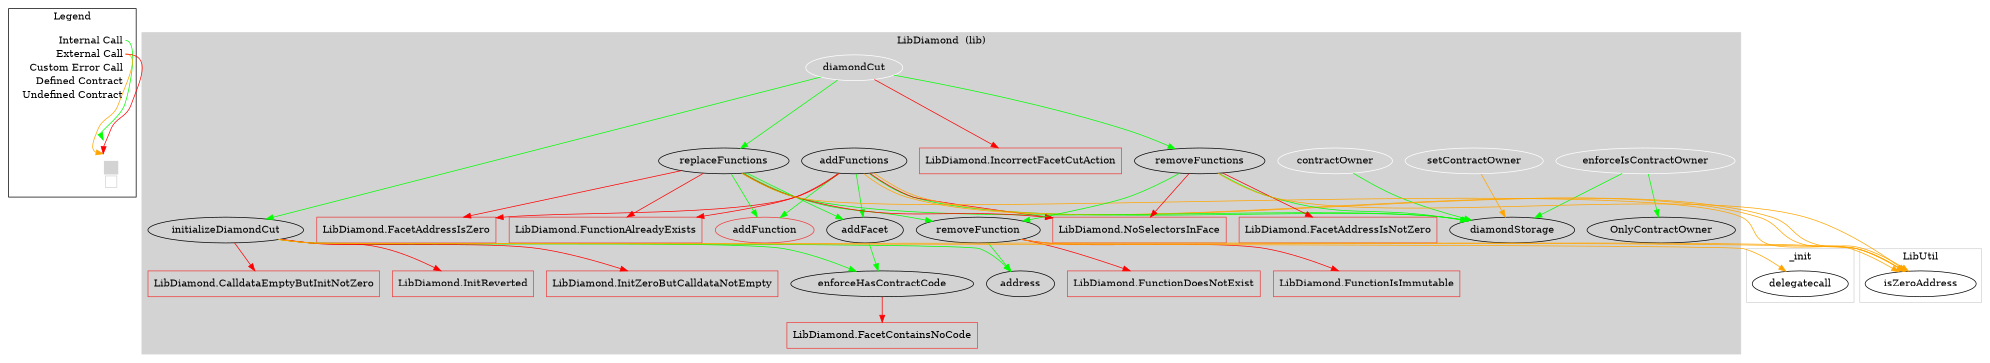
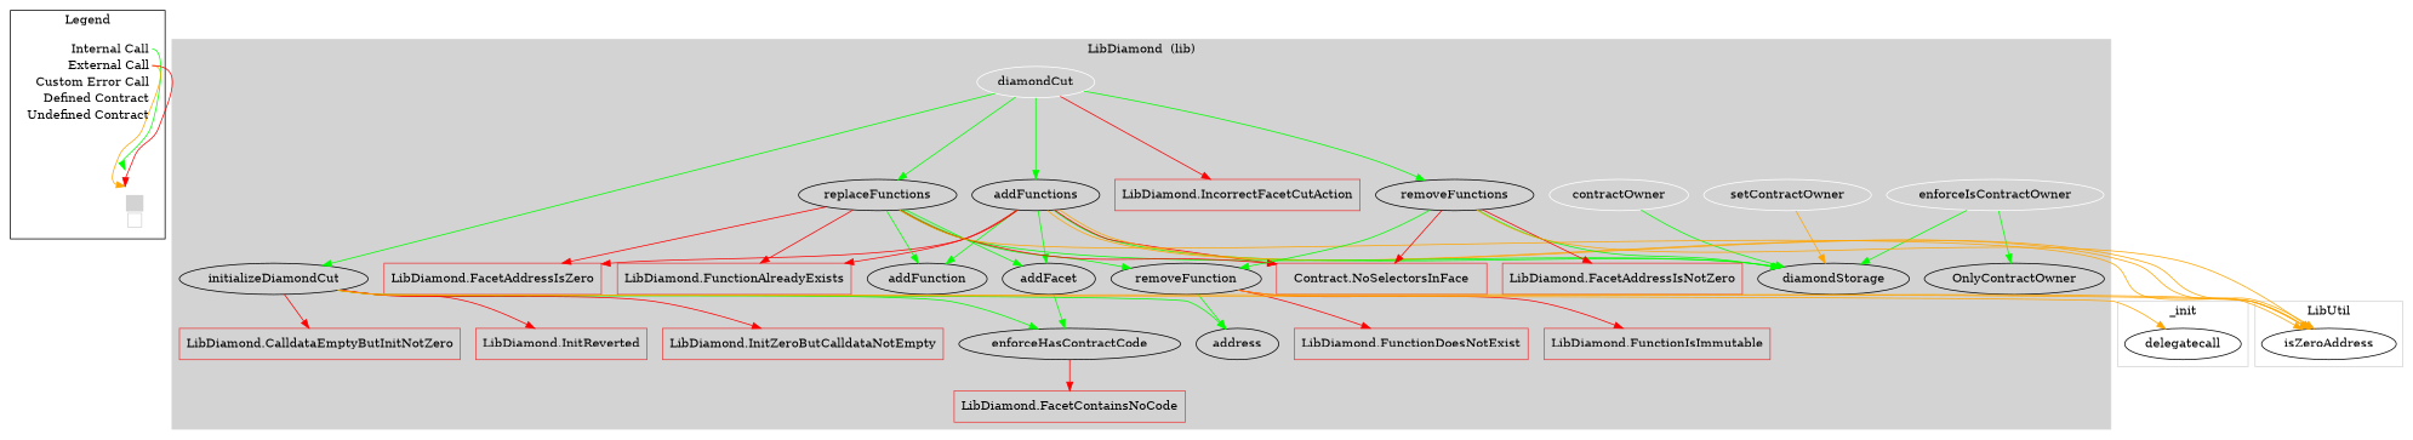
  digraph {
    compound=true
    rankdir=TB
    edge [color=green]
    n1 [label=<<table border="0" cellpadding="2" cellspacing="0" cellborder="0">   <tr><td align="right" port="i1">Internal Call</td></tr>   <tr><td align="right" port="i2">External Call</td></tr>   <tr><td align="right" port="i2">Custom Error Call</td></tr>   <tr><td align="right" port="i3">Defined Contract</td></tr>   <tr><td align="right" port="i4">Undefined Contract</td></tr>   </table>> shape=plaintext]
    n2 [label=<<table border="0" cellpadding="2" cellspacing="0" cellborder="0">   <tr><td port="i1">&nbsp;&nbsp;&nbsp;</td></tr>   <tr><td port="i2">&nbsp;&nbsp;&nbsp;</td></tr>   <tr><td port="i3" bgcolor="lightgray">&nbsp;&nbsp;&nbsp;</td></tr>   <tr><td port="i4">     <table border="1" cellborder="0" cellspacing="0" cellpadding="7" color="lightgray">       <tr>        <td></td>       </tr>      </table>   </td></tr>   </table>> shape=plaintext]
    n3 [label=diamondStorage]
    n4 [color=white label=setContractOwner]
    n5 [color=white label=contractOwner]
    n6 [color=white label=enforceIsContractOwner]
    n7 [color=white label=diamondCut]
    n8 [label=addFunctions]
    n9 [label=replaceFunctions]
    n10 [label=removeFunctions]
    n11 [label=addFacet]
-   n12 [label=addFunction color=brown2]
+   n12 [label=addFunction]
    n13 [label=removeFunction]
    n14 [label=initializeDiamondCut]
    n15 [label=enforceHasContractCode]
    n16 [label=OnlyContractOwner]
    "LibDiamond.IncorrectFacetCutAction" [color=brown2 shape=box]
-   "LibDiamond.NoSelectorsInFace" [color=brown2 shape=box]
+   "LibDiamond.NoSelectorsInFace" [color=brown2 shape=box label="Contract.NoSelectorsInFace"]
    "LibDiamond.FacetAddressIsZero" [color=brown2 shape=box]
    "LibDiamond.FunctionAlreadyExists" [color=brown2 shape=box]
    "LibDiamond.FacetAddressIsNotZero" [color=brown2 shape=box]
    "LibDiamond.FunctionDoesNotExist" [color=brown2 shape=box]
    n23 [label=address]
    "LibDiamond.FunctionIsImmutable" [color=brown2 shape=box]
    "LibDiamond.InitZeroButCalldataNotEmpty" [color=brown2 shape=box]
    "LibDiamond.CalldataEmptyButInitNotZero" [color=brown2 shape=box]
    "LibDiamond.InitReverted" [color=brown2 shape=box]
    "LibDiamond.FacetContainsNoCode" [color=brown2 shape=box]
    n29 [label=isZeroAddress]
    n30 [label=delegatecall]
    subgraph cluster_1 {
      label=Legend
      n1
      n2
    }
    subgraph cluster_2 {
      bgcolor=lightgray
      color=lightgray
      label="LibDiamond  (lib)"
      style=filled
      n3
      n4
      n5
      n6
      n7
      n8
      n9
      n10
      n11
      n12
      n13
      n14
      n15
      n16
      "LibDiamond.IncorrectFacetCutAction"
      "LibDiamond.NoSelectorsInFace"
      "LibDiamond.FacetAddressIsZero"
      "LibDiamond.FunctionAlreadyExists"
      "LibDiamond.FacetAddressIsNotZero"
      "LibDiamond.FunctionDoesNotExist"
      n23
      "LibDiamond.FunctionIsImmutable"
      "LibDiamond.InitZeroButCalldataNotEmpty"
      "LibDiamond.CalldataEmptyButInitNotZero"
      "LibDiamond.InitReverted"
      "LibDiamond.FacetContainsNoCode"
    }
    subgraph cluster_3 {
      color=lightgray
      label=LibUtil
      n29
    }
    subgraph cluster_4 {
      color=lightgray
      label=_init
      n30
    }
    n1 -> n2 [headport="i1:w" tailport="i1:e"]
    n1 -> n2 [color=orange headport="i2:w" tailport="i2:e"]
    n1 -> n2 [color=red headport="i2:w" tailport="i2:e"]
    n4 -> n3 [color=orange]
    n5 -> n3
    n6 -> n3
    n6 -> n16
+   n7 -> n8
    n7 -> n9
    n7 -> n10
    n7 -> n14
    n7 -> "LibDiamond.IncorrectFacetCutAction" [color=red]
    n8 -> n3
    n8 -> n11
    n8 -> n12
    n8 -> "LibDiamond.NoSelectorsInFace" [color=red]
    n8 -> "LibDiamond.FacetAddressIsZero" [color=red]
    n8 -> "LibDiamond.FunctionAlreadyExists" [color=red]
    n8 -> n29 [color=orange]
    n8 -> n29 [color=orange]
    n9 -> n3
    n9 -> n11
    n9 -> n12
    n9 -> n13
    n9 -> "LibDiamond.NoSelectorsInFace" [color=red]
    n9 -> "LibDiamond.FacetAddressIsZero" [color=red]
    n9 -> "LibDiamond.FunctionAlreadyExists" [color=red]
    n9 -> n29 [color=orange]
    n10 -> n3
    n10 -> n13
    n10 -> "LibDiamond.NoSelectorsInFace" [color=red]
    n10 -> "LibDiamond.FacetAddressIsNotZero" [color=red]
    n10 -> n29 [color=orange]
    n11 -> n15
    n13 -> "LibDiamond.FunctionDoesNotExist" [color=red]
    n13 -> n23
    n13 -> "LibDiamond.FunctionIsImmutable" [color=red]
    n13 -> n29 [color=orange]
    n14 -> n15
    n14 -> n23
    n14 -> "LibDiamond.InitZeroButCalldataNotEmpty" [color=red]
    n14 -> "LibDiamond.CalldataEmptyButInitNotZero" [color=red]
    n14 -> "LibDiamond.InitReverted" [color=red]
    n14 -> n29 [color=orange]
    n14 -> n30 [color=orange]
    n15 -> "LibDiamond.FacetContainsNoCode" [color=red]
  }
